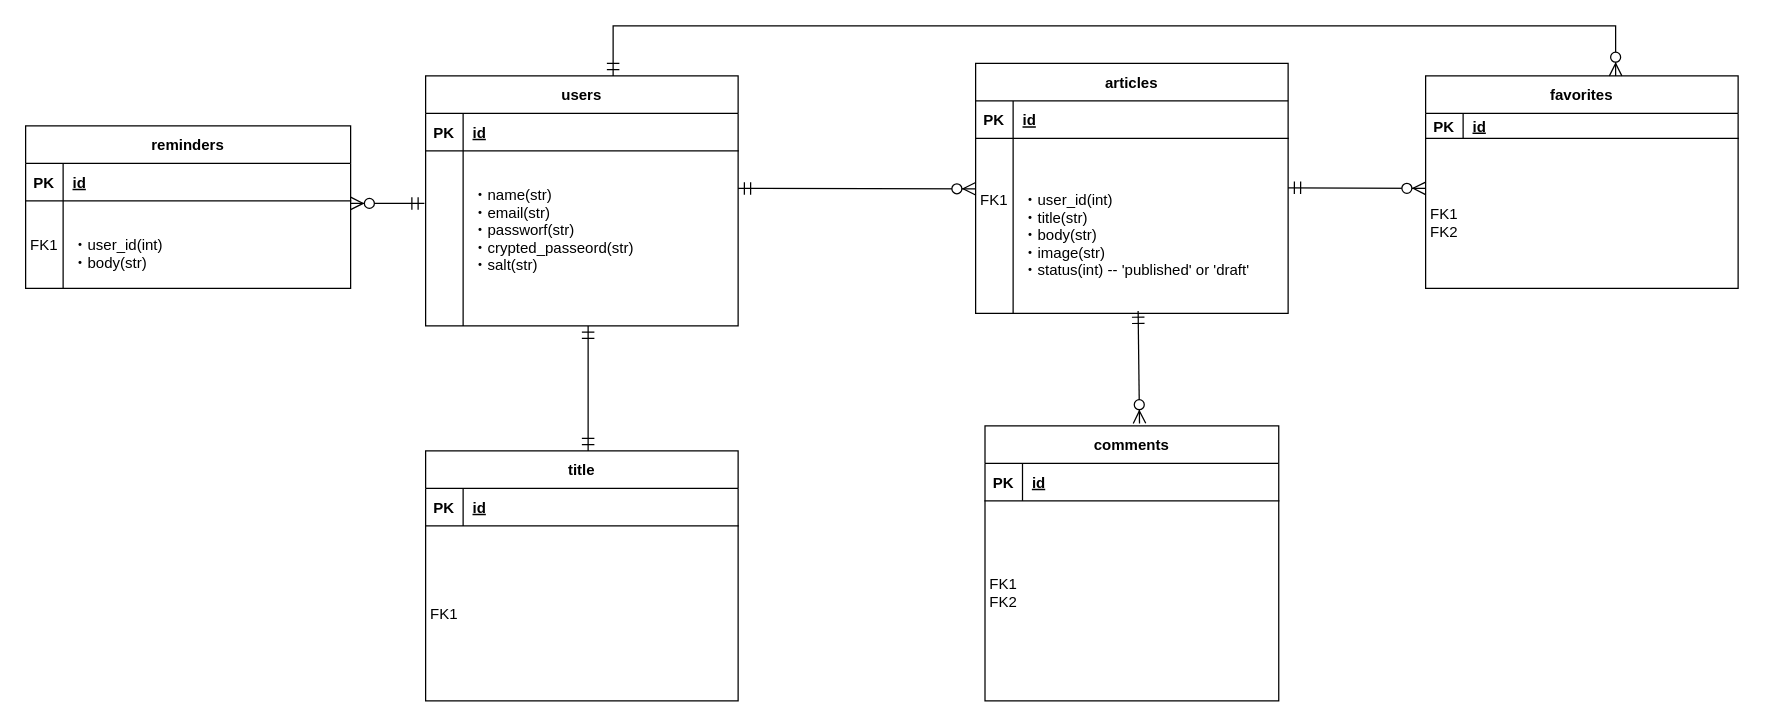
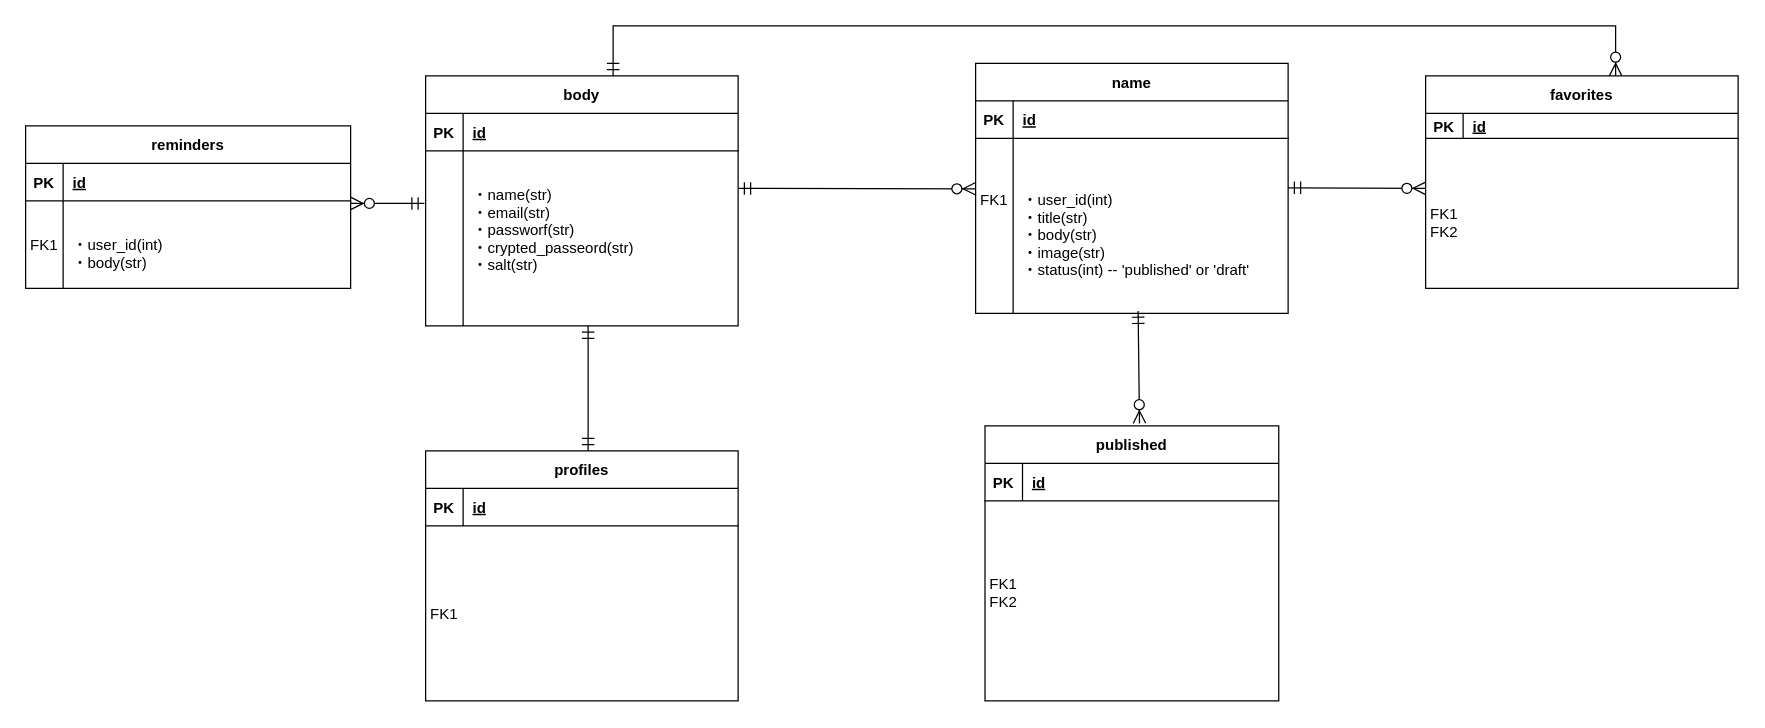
  <mxCell id="0" />
  <mxCell id="1" parent="0" />
- <mxCell id="2" value="articles" style="shape=table;startSize=30;container=1;collapsible=1;childLayout=tableLayout;fixedRows=1;rowLines=0;fontStyle=1;align=center;resizeLast=1;" parent="1" vertex="1"><mxGeometry x="780" y="50" width="250" height="200" as="geometry" /></mxCell>
+ <mxCell id="2" value="name" style="shape=table;startSize=30;container=1;collapsible=1;childLayout=tableLayout;fixedRows=1;rowLines=0;fontStyle=1;align=center;resizeLast=1;" parent="1" vertex="1"><mxGeometry x="780" y="50" width="250" height="200" as="geometry" /></mxCell>
  <mxCell id="3" value="" style="shape=partialRectangle;collapsible=0;dropTarget=0;pointerEvents=0;fillColor=none;points=[[0,0.5],[1,0.5]];portConstraint=eastwest;top=0;left=0;right=0;bottom=1;" parent="2" vertex="1"><mxGeometry y="30" width="250" height="30" as="geometry" /></mxCell>
  <mxCell id="4" value="PK" style="shape=partialRectangle;overflow=hidden;connectable=0;fillColor=none;top=0;left=0;bottom=0;right=0;fontStyle=1;" parent="3" vertex="1"><mxGeometry width="30" height="30" as="geometry"><mxRectangle width="30" height="30" as="alternateBounds" /></mxGeometry></mxCell>
  <mxCell id="5" value="id" style="shape=partialRectangle;overflow=hidden;connectable=0;fillColor=none;top=0;left=0;bottom=0;right=0;align=left;spacingLeft=6;fontStyle=5;" parent="3" vertex="1"><mxGeometry x="30" width="220" height="30" as="geometry"><mxRectangle width="220" height="30" as="alternateBounds" /></mxGeometry></mxCell>
  <mxCell id="6" value="" style="shape=partialRectangle;collapsible=0;dropTarget=0;pointerEvents=0;fillColor=none;points=[[0,0.5],[1,0.5]];portConstraint=eastwest;top=0;left=0;right=0;bottom=0;" parent="2" vertex="1"><mxGeometry y="60" width="250" height="140" as="geometry" /></mxCell>
  <mxCell id="7" value="&#10;FK1&#10;&#10;&#10;&#10;" style="shape=partialRectangle;overflow=hidden;connectable=0;fillColor=none;top=0;left=0;bottom=0;right=0;" parent="6" vertex="1"><mxGeometry width="30" height="140" as="geometry"><mxRectangle width="30" height="140" as="alternateBounds" /></mxGeometry></mxCell>
  <mxCell id="8" value="&#10;・user_id(int)&#10;・title(str)&#10;・body(str)&#10;・image(str)&#10;・status(int) -- 'published' or 'draft'" style="shape=partialRectangle;overflow=hidden;connectable=0;fillColor=none;top=0;left=0;bottom=0;right=0;align=left;spacingLeft=6;" parent="6" vertex="1"><mxGeometry x="30" width="220" height="140" as="geometry"><mxRectangle width="220" height="140" as="alternateBounds" /></mxGeometry></mxCell>
- <mxCell id="9" value="users" style="shape=table;startSize=30;container=1;collapsible=1;childLayout=tableLayout;fixedRows=1;rowLines=0;fontStyle=1;align=center;resizeLast=1;" parent="1" vertex="1"><mxGeometry x="340" y="60" width="250" height="200" as="geometry" /></mxCell>
+ <mxCell id="9" value="body" style="shape=table;startSize=30;container=1;collapsible=1;childLayout=tableLayout;fixedRows=1;rowLines=0;fontStyle=1;align=center;resizeLast=1;" parent="1" vertex="1"><mxGeometry x="340" y="60" width="250" height="200" as="geometry" /></mxCell>
  <mxCell id="10" value="" style="shape=partialRectangle;collapsible=0;dropTarget=0;pointerEvents=0;fillColor=none;points=[[0,0.5],[1,0.5]];portConstraint=eastwest;top=0;left=0;right=0;bottom=1;" parent="9" vertex="1"><mxGeometry y="30" width="250" height="30" as="geometry" /></mxCell>
  <mxCell id="11" value="PK" style="shape=partialRectangle;overflow=hidden;connectable=0;fillColor=none;top=0;left=0;bottom=0;right=0;fontStyle=1;" parent="10" vertex="1"><mxGeometry width="30" height="30" as="geometry"><mxRectangle width="30" height="30" as="alternateBounds" /></mxGeometry></mxCell>
  <mxCell id="12" value="id" style="shape=partialRectangle;overflow=hidden;connectable=0;fillColor=none;top=0;left=0;bottom=0;right=0;align=left;spacingLeft=6;fontStyle=5;" parent="10" vertex="1"><mxGeometry x="30" width="220" height="30" as="geometry"><mxRectangle width="220" height="30" as="alternateBounds" /></mxGeometry></mxCell>
  <mxCell id="13" value="" style="shape=partialRectangle;collapsible=0;dropTarget=0;pointerEvents=0;fillColor=none;points=[[0,0.5],[1,0.5]];portConstraint=eastwest;top=0;left=0;right=0;bottom=0;" parent="9" vertex="1"><mxGeometry y="60" width="250" height="140" as="geometry" /></mxCell>
  <mxCell id="14" value="" style="shape=partialRectangle;overflow=hidden;connectable=0;fillColor=none;top=0;left=0;bottom=0;right=0;" parent="13" vertex="1"><mxGeometry width="30" height="140" as="geometry"><mxRectangle width="30" height="140" as="alternateBounds" /></mxGeometry></mxCell>
  <mxCell id="15" value="・name(str)&#10;・email(str)&#10;・passworf(str)&#10;・crypted_passeord(str)&#10;・salt(str)&#10;" style="shape=partialRectangle;overflow=hidden;connectable=0;fillColor=none;top=0;left=0;bottom=0;right=0;align=left;spacingLeft=6;" parent="13" vertex="1"><mxGeometry x="30" width="220" height="140" as="geometry"><mxRectangle width="220" height="140" as="alternateBounds" /></mxGeometry></mxCell>
  <mxCell id="16" value="favorites" style="shape=table;startSize=30;container=1;collapsible=1;childLayout=tableLayout;fixedRows=1;rowLines=0;fontStyle=1;align=center;resizeLast=1;" parent="1" vertex="1"><mxGeometry x="1140" y="60" width="250" height="170" as="geometry" /></mxCell>
  <mxCell id="17" value="" style="shape=partialRectangle;collapsible=0;dropTarget=0;pointerEvents=0;fillColor=none;points=[[0,0.5],[1,0.5]];portConstraint=eastwest;top=0;left=0;right=0;bottom=1;" parent="16" vertex="1"><mxGeometry y="30" width="250" height="20" as="geometry" /></mxCell>
  <mxCell id="18" value="PK" style="shape=partialRectangle;overflow=hidden;connectable=0;fillColor=none;top=0;left=0;bottom=0;right=0;fontStyle=1;" parent="17" vertex="1"><mxGeometry width="30" height="20" as="geometry"><mxRectangle width="30" height="20" as="alternateBounds" /></mxGeometry></mxCell>
  <mxCell id="19" value="id" style="shape=partialRectangle;overflow=hidden;connectable=0;fillColor=none;top=0;left=0;bottom=0;right=0;align=left;spacingLeft=6;fontStyle=5;" parent="17" vertex="1"><mxGeometry x="30" width="220" height="20" as="geometry"><mxRectangle width="220" height="20" as="alternateBounds" /></mxGeometry></mxCell>
  <mxCell id="20" value="" style="shape=partialRectangle;collapsible=0;dropTarget=0;pointerEvents=0;fillColor=none;points=[[0,0.5],[1,0.5]];portConstraint=eastwest;top=0;left=0;right=0;bottom=0;" parent="16" vertex="1"><mxGeometry y="50" width="250" height="120" as="geometry" /></mxCell>
  <mxCell id="21" value="&#10;FK1&#10;FK2" style="shape=partialRectangle;overflow=hidden;connectable=0;fillColor=none;top=0;left=0;bottom=0;right=0;" parent="20" vertex="1"><mxGeometry width="30" height="120" as="geometry"><mxRectangle width="30" height="120" as="alternateBounds" /></mxGeometry></mxCell>
  <mxCell id="22" value="reminders" style="shape=table;startSize=30;container=1;collapsible=1;childLayout=tableLayout;fixedRows=1;rowLines=0;fontStyle=1;align=center;resizeLast=1;" parent="1" vertex="1"><mxGeometry x="20" y="100" width="260" height="130" as="geometry" /></mxCell>
  <mxCell id="23" value="" style="shape=partialRectangle;collapsible=0;dropTarget=0;pointerEvents=0;fillColor=none;points=[[0,0.5],[1,0.5]];portConstraint=eastwest;top=0;left=0;right=0;bottom=1;" parent="22" vertex="1"><mxGeometry y="30" width="260" height="30" as="geometry" /></mxCell>
  <mxCell id="24" value="PK" style="shape=partialRectangle;overflow=hidden;connectable=0;fillColor=none;top=0;left=0;bottom=0;right=0;fontStyle=1;" parent="23" vertex="1"><mxGeometry width="30" height="30" as="geometry"><mxRectangle width="30" height="30" as="alternateBounds" /></mxGeometry></mxCell>
  <mxCell id="25" value="id" style="shape=partialRectangle;overflow=hidden;connectable=0;fillColor=none;top=0;left=0;bottom=0;right=0;align=left;spacingLeft=6;fontStyle=5;" parent="23" vertex="1"><mxGeometry x="30" width="230" height="30" as="geometry"><mxRectangle width="230" height="30" as="alternateBounds" /></mxGeometry></mxCell>
  <mxCell id="26" value="" style="shape=partialRectangle;collapsible=0;dropTarget=0;pointerEvents=0;fillColor=none;points=[[0,0.5],[1,0.5]];portConstraint=eastwest;top=0;left=0;right=0;bottom=0;" parent="22" vertex="1"><mxGeometry y="60" width="260" height="70" as="geometry" /></mxCell>
  <mxCell id="27" value="&#10;FK1&#10;" style="shape=partialRectangle;overflow=hidden;connectable=0;fillColor=none;top=0;left=0;bottom=0;right=0;" parent="26" vertex="1"><mxGeometry width="30" height="70" as="geometry"><mxRectangle width="30" height="70" as="alternateBounds" /></mxGeometry></mxCell>
  <mxCell id="28" value="&#10;・user_id(int)&#10;・body(str)" style="shape=partialRectangle;overflow=hidden;connectable=0;fillColor=none;top=0;left=0;bottom=0;right=0;align=left;spacingLeft=6;" parent="26" vertex="1"><mxGeometry x="30" width="230" height="70" as="geometry"><mxRectangle width="230" height="70" as="alternateBounds" /></mxGeometry></mxCell>
- <mxCell id="29" value="comments" style="shape=table;startSize=30;container=1;collapsible=1;childLayout=tableLayout;fixedRows=1;rowLines=0;fontStyle=1;align=center;resizeLast=1;" parent="1" vertex="1"><mxGeometry x="787.5" y="340" width="235" height="220" as="geometry" /></mxCell>
+ <mxCell id="29" value="published" style="shape=table;startSize=30;container=1;collapsible=1;childLayout=tableLayout;fixedRows=1;rowLines=0;fontStyle=1;align=center;resizeLast=1;" parent="1" vertex="1"><mxGeometry x="787.5" y="340" width="235" height="220" as="geometry" /></mxCell>
  <mxCell id="30" value="" style="shape=partialRectangle;collapsible=0;dropTarget=0;pointerEvents=0;fillColor=none;points=[[0,0.5],[1,0.5]];portConstraint=eastwest;top=0;left=0;right=0;bottom=1;" parent="29" vertex="1"><mxGeometry y="30" width="235" height="30" as="geometry" /></mxCell>
  <mxCell id="31" value="PK" style="shape=partialRectangle;overflow=hidden;connectable=0;fillColor=none;top=0;left=0;bottom=0;right=0;fontStyle=1;" parent="30" vertex="1"><mxGeometry width="30" height="30" as="geometry"><mxRectangle width="30" height="30" as="alternateBounds" /></mxGeometry></mxCell>
  <mxCell id="32" value="id" style="shape=partialRectangle;overflow=hidden;connectable=0;fillColor=none;top=0;left=0;bottom=0;right=0;align=left;spacingLeft=6;fontStyle=5;" parent="30" vertex="1"><mxGeometry x="30" width="205" height="30" as="geometry"><mxRectangle width="205" height="30" as="alternateBounds" /></mxGeometry></mxCell>
  <mxCell id="33" value="" style="shape=partialRectangle;collapsible=0;dropTarget=0;pointerEvents=0;fillColor=none;points=[[0,0.5],[1,0.5]];portConstraint=eastwest;top=0;left=0;right=0;bottom=0;" parent="29" vertex="1"><mxGeometry y="60" width="235" height="160" as="geometry" /></mxCell>
  <mxCell id="34" value="&#10;FK1&#10;FK2&#10;&#10;" style="shape=partialRectangle;overflow=hidden;connectable=0;fillColor=none;top=0;left=0;bottom=0;right=0;" parent="33" vertex="1"><mxGeometry width="30" height="160" as="geometry"><mxRectangle width="30" height="160" as="alternateBounds" /></mxGeometry></mxCell>
  <mxCell id="35" value="" style="fontSize=12;html=1;endArrow=ERzeroToMany;startArrow=ERmandOne;rounded=0;startSize=8;endSize=8;elbow=vertical;startFill=0;entryX=-0.008;entryY=0.591;entryDx=0;entryDy=0;entryPerimeter=0;" parent="1" edge="1"><mxGeometry width="100" height="100" relative="1" as="geometry"><mxPoint x="590" y="150" as="sourcePoint" /><mxPoint x="780" y="150.33" as="targetPoint" /></mxGeometry></mxCell>
  <mxCell id="36" value="" style="fontSize=12;html=1;endArrow=ERzeroToMany;startArrow=ERmandOne;rounded=0;startSize=8;endSize=8;elbow=vertical;startFill=0;" parent="1" edge="1"><mxGeometry width="100" height="100" relative="1" as="geometry"><mxPoint x="339" y="162" as="sourcePoint" /><mxPoint x="280" y="162" as="targetPoint" /></mxGeometry></mxCell>
  <mxCell id="37" value="" style="fontSize=12;html=1;endArrow=ERzeroToMany;startArrow=ERmandOne;rounded=0;startSize=8;endSize=8;elbow=vertical;startFill=0;entryX=0.543;entryY=-0.009;entryDx=0;entryDy=0;exitX=0.536;exitY=0.986;exitDx=0;exitDy=0;entryPerimeter=0;exitPerimeter=0;" parent="1" edge="1"><mxGeometry width="100" height="100" relative="1" as="geometry"><mxPoint x="910" y="248.04" as="sourcePoint" /><mxPoint x="911.105" y="338.02" as="targetPoint" /></mxGeometry></mxCell>
  <mxCell id="38" value="" style="fontSize=12;html=1;endArrow=ERmandOne;startArrow=ERmandOne;rounded=0;startSize=8;endSize=8;elbow=vertical;startFill=0;exitX=0.536;exitY=0.986;exitDx=0;exitDy=0;exitPerimeter=0;endFill=0;" parent="1" edge="1"><mxGeometry width="100" height="100" relative="1" as="geometry"><mxPoint x="470" y="260" as="sourcePoint" /><mxPoint x="470" y="360" as="targetPoint" /></mxGeometry></mxCell>
  <mxCell id="39" value="" style="fontSize=12;html=1;endArrow=ERzeroToMany;startArrow=ERmandOne;rounded=0;startSize=8;endSize=8;elbow=vertical;startFill=0;" parent="1" edge="1"><mxGeometry width="100" height="100" relative="1" as="geometry"><mxPoint x="1030" y="149.5" as="sourcePoint" /><mxPoint x="1140" y="150" as="targetPoint" /></mxGeometry></mxCell>
  <mxCell id="40" value="" style="fontSize=12;html=1;endArrow=ERzeroToMany;startArrow=ERmandOne;rounded=0;startSize=8;endSize=8;startFill=0;edgeStyle=elbowEdgeStyle;entryX=0.472;entryY=0.006;entryDx=0;entryDy=0;entryPerimeter=0;elbow=vertical;" parent="1" edge="1"><mxGeometry width="100" height="100" relative="1" as="geometry"><mxPoint x="490" y="60" as="sourcePoint" /><mxPoint x="1292" y="60.02" as="targetPoint" /><Array as="points"><mxPoint x="890" y="20" /></Array></mxGeometry></mxCell>
- <mxCell id="41" value="title" style="shape=table;startSize=30;container=1;collapsible=1;childLayout=tableLayout;fixedRows=1;rowLines=0;fontStyle=1;align=center;resizeLast=1;" vertex="1" parent="1"><mxGeometry x="340" y="360" width="250" height="200" as="geometry" /></mxCell>
+ <mxCell id="41" value="profiles" style="shape=table;startSize=30;container=1;collapsible=1;childLayout=tableLayout;fixedRows=1;rowLines=0;fontStyle=1;align=center;resizeLast=1;" vertex="1" parent="1"><mxGeometry x="340" y="360" width="250" height="200" as="geometry" /></mxCell>
  <mxCell id="42" value="" style="shape=partialRectangle;collapsible=0;dropTarget=0;pointerEvents=0;fillColor=none;points=[[0,0.5],[1,0.5]];portConstraint=eastwest;top=0;left=0;right=0;bottom=1;" vertex="1" parent="41"><mxGeometry y="30" width="250" height="30" as="geometry" /></mxCell>
  <mxCell id="43" value="PK" style="shape=partialRectangle;overflow=hidden;connectable=0;fillColor=none;top=0;left=0;bottom=0;right=0;fontStyle=1;" vertex="1" parent="42"><mxGeometry width="30" height="30" as="geometry"><mxRectangle width="30" height="30" as="alternateBounds" /></mxGeometry></mxCell>
  <mxCell id="44" value="id" style="shape=partialRectangle;overflow=hidden;connectable=0;fillColor=none;top=0;left=0;bottom=0;right=0;align=left;spacingLeft=6;fontStyle=5;" vertex="1" parent="42"><mxGeometry x="30" width="220" height="30" as="geometry"><mxRectangle width="220" height="30" as="alternateBounds" /></mxGeometry></mxCell>
  <mxCell id="45" value="" style="shape=partialRectangle;collapsible=0;dropTarget=0;pointerEvents=0;fillColor=none;points=[[0,0.5],[1,0.5]];portConstraint=eastwest;top=0;left=0;right=0;bottom=0;" vertex="1" parent="41"><mxGeometry y="60" width="250" height="140" as="geometry" /></mxCell>
  <mxCell id="46" value="FK1" style="shape=partialRectangle;overflow=hidden;connectable=0;fillColor=none;top=0;left=0;bottom=0;right=0;" vertex="1" parent="45"><mxGeometry width="30" height="140" as="geometry"><mxRectangle width="30" height="140" as="alternateBounds" /></mxGeometry></mxCell>
